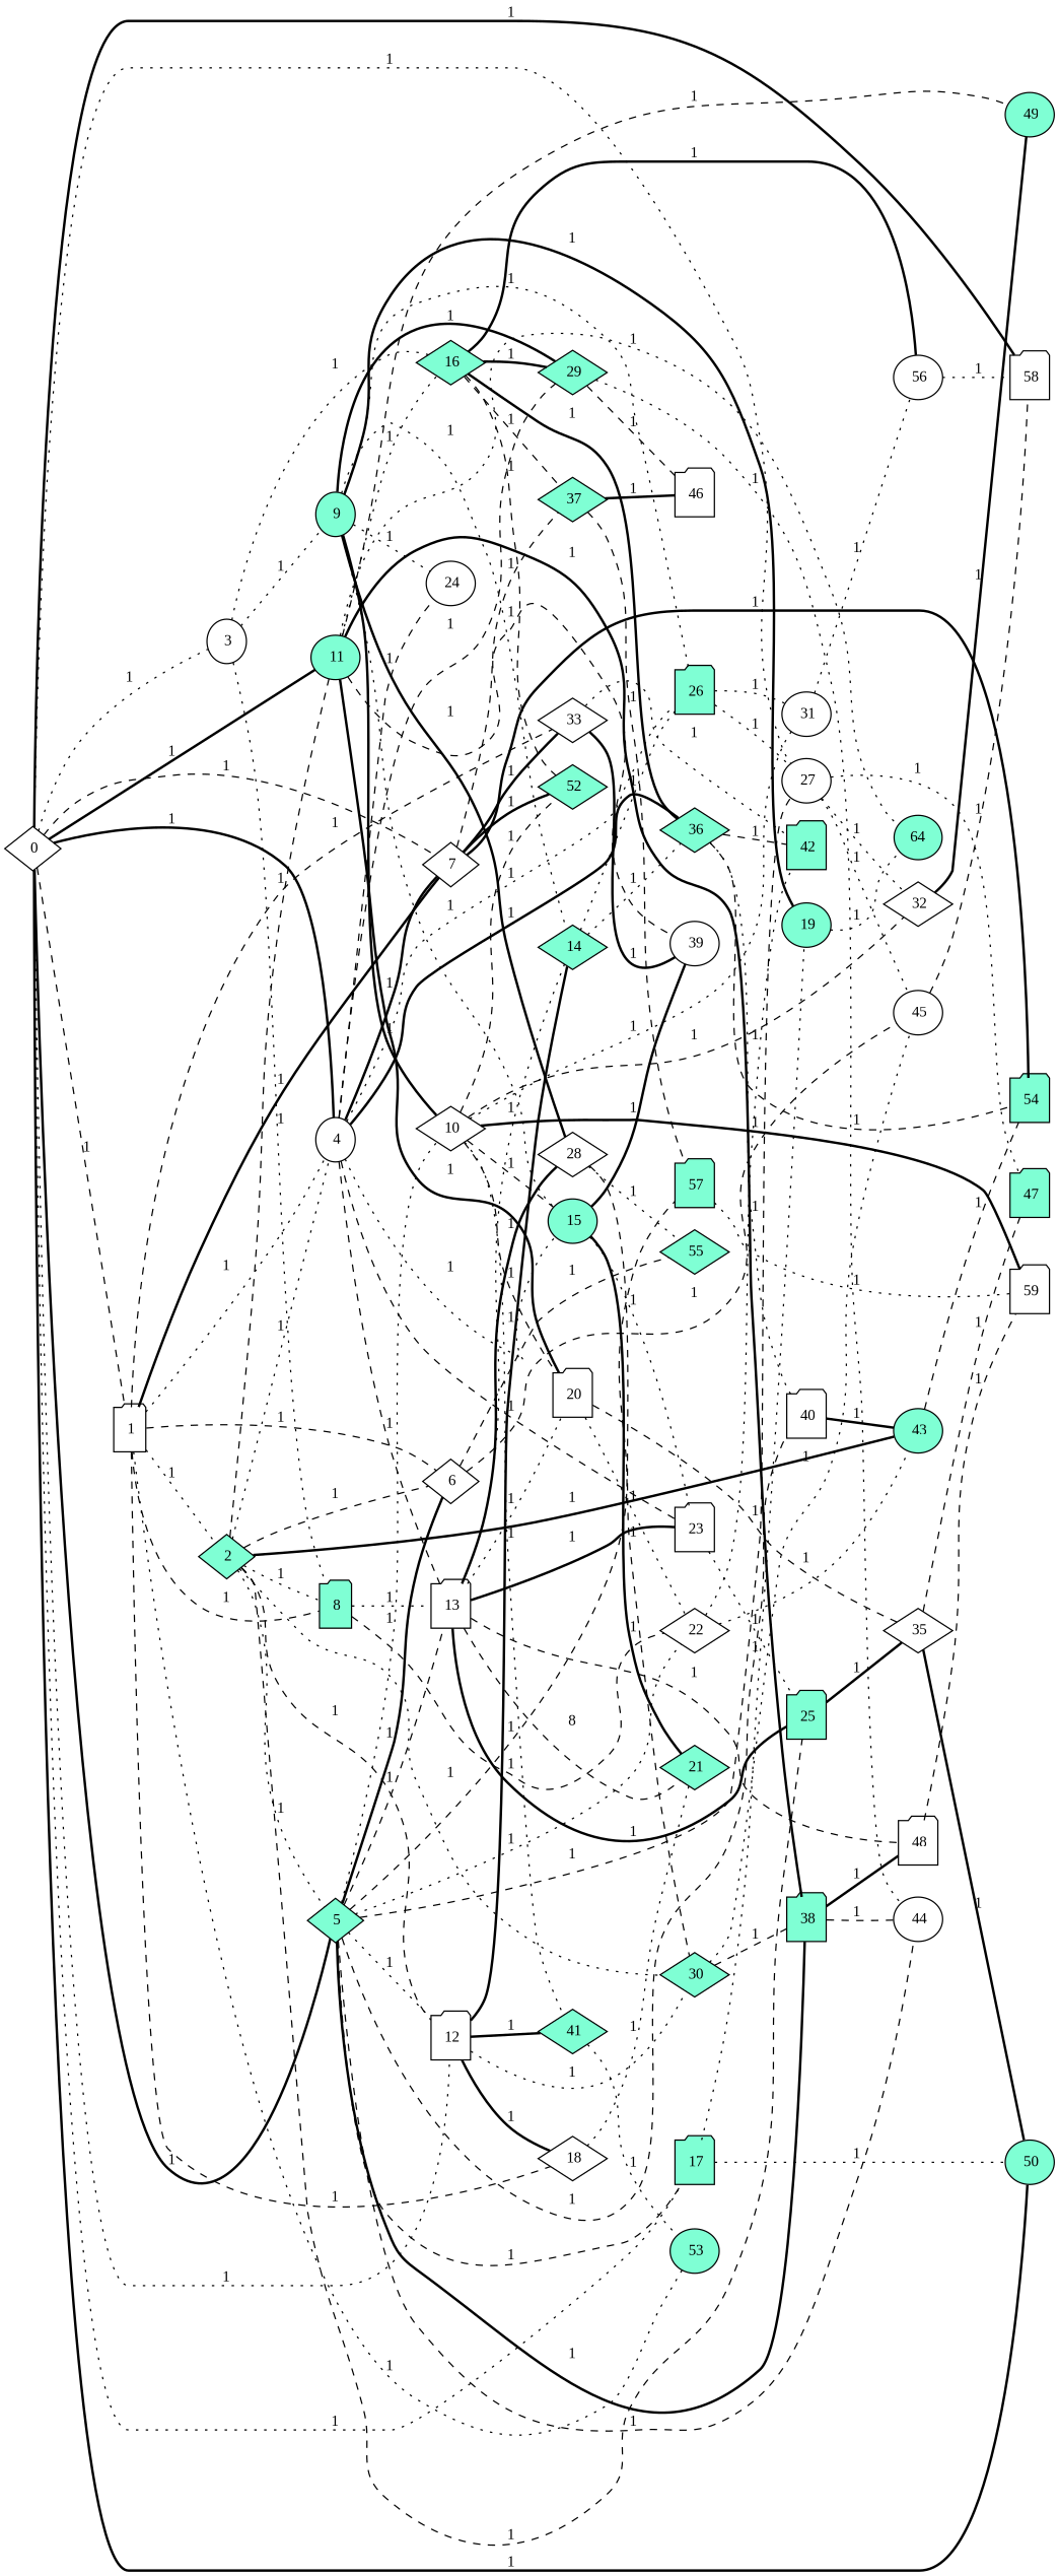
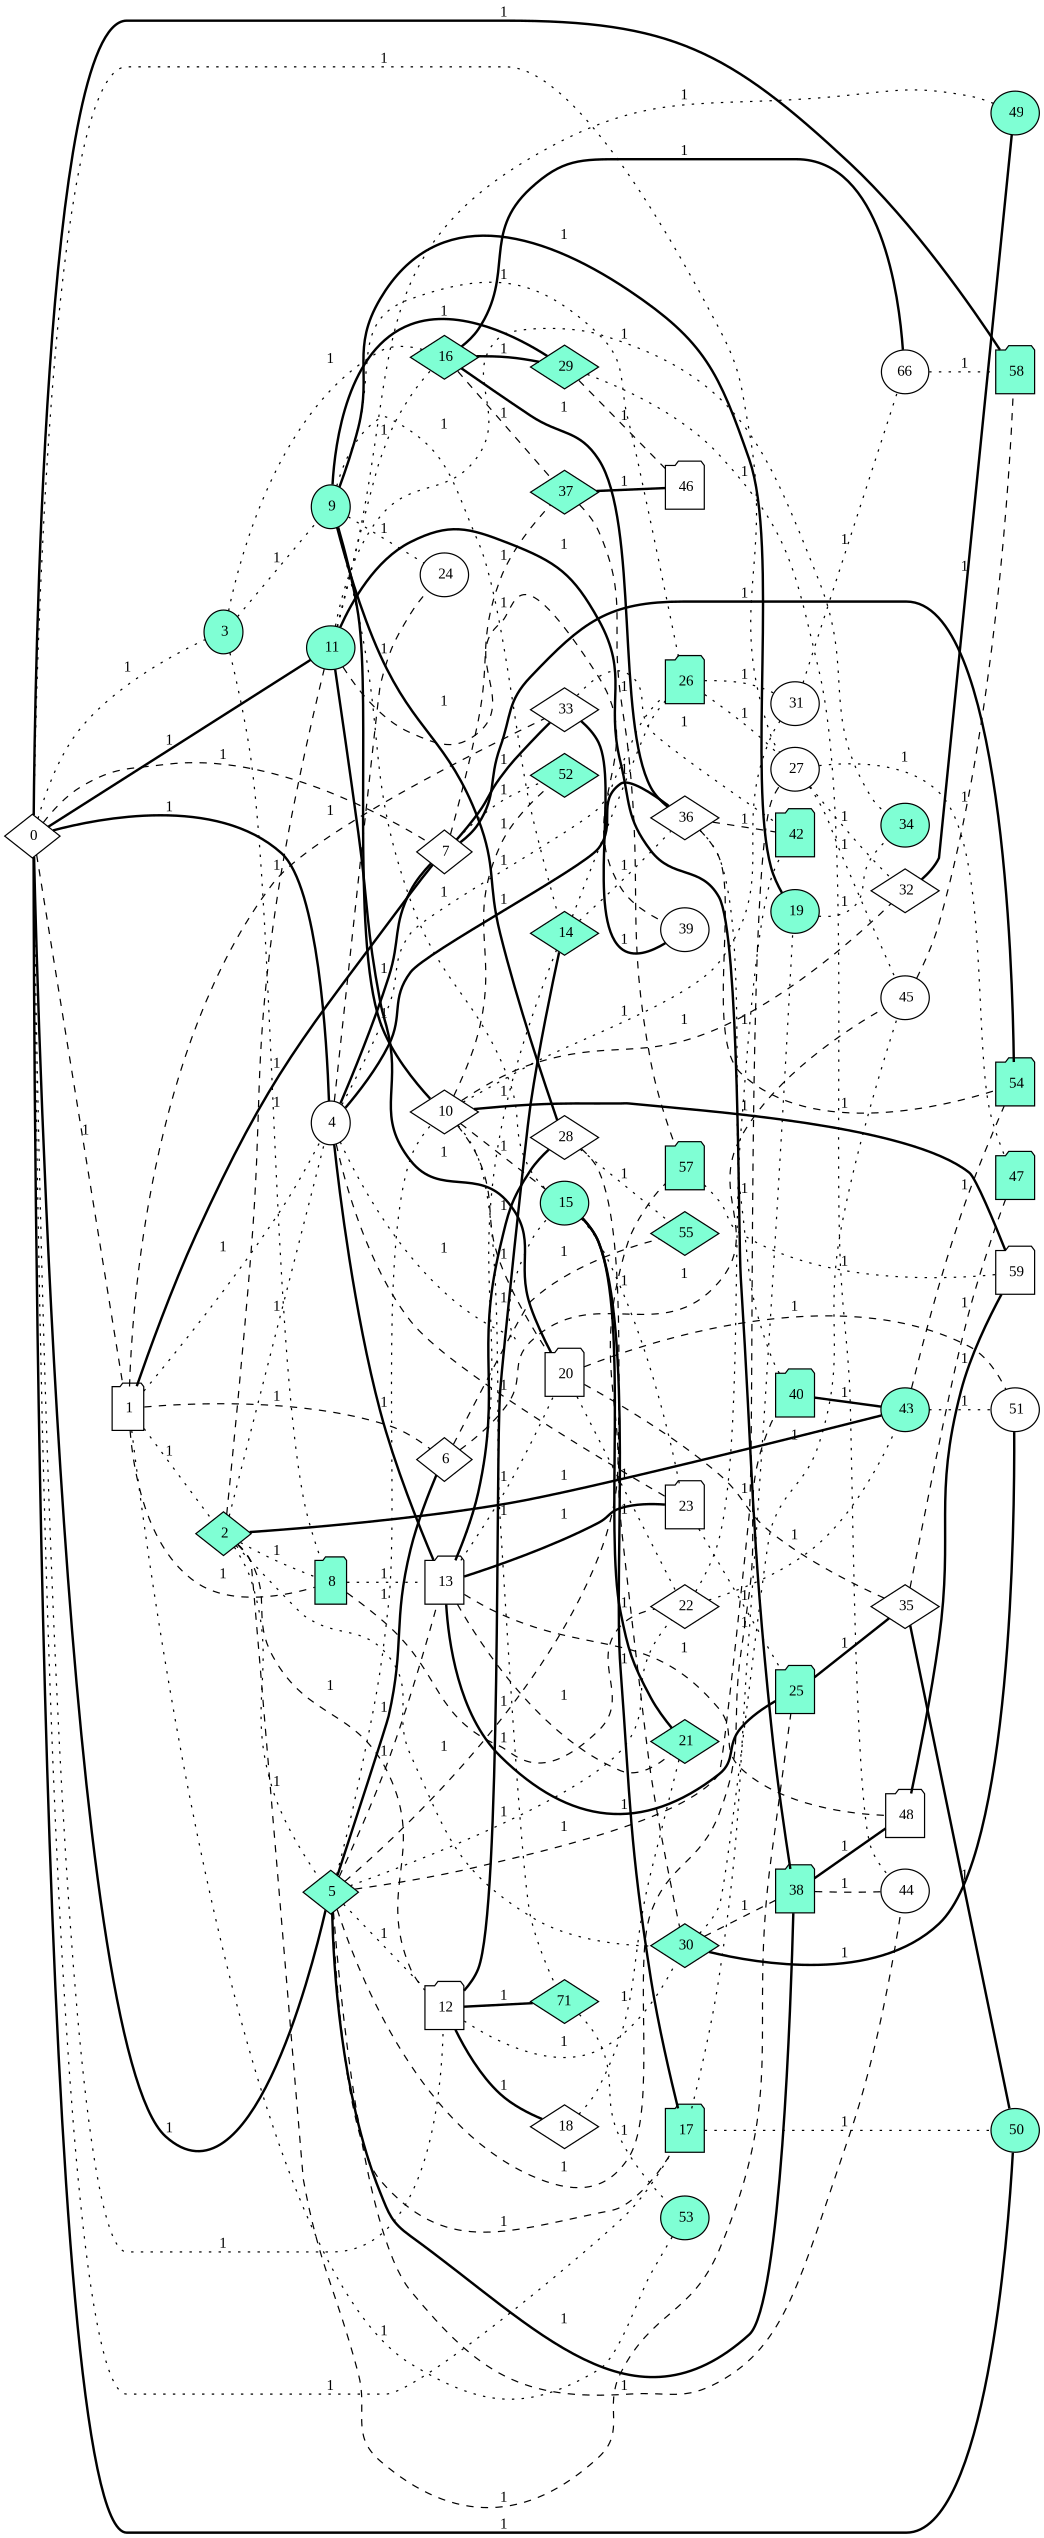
  graph {
    fixedsize="true;"
    fontname="Liberation Serif"
    rankdir=LR
    node [color=black fillcolor=aquamarine fontname="Liberation Serif" fontsize=12 hight=.12 shape=diamond style=filled]
    edge [fontname="Liberation Serif" fontsize=12 style=dotted]
    n1 [fillcolor=white label=" 0" width=.12]
    n2 [fillcolor=white label=" 1" shape=folder width=.12]
-   n3 [fillcolor=white label=" 3" shape=ellipse width=.12]
+   n3 [label=" 3" shape=ellipse width=.12]
    n4 [fillcolor=white label=" 4" shape=ellipse width=.12]
    n5 [label=" 5" width=.12]
    n6 [fillcolor=white label=" 7" width=.12]
    n7 [label=" 11" shape=ellipse width=.12]
    n8 [fillcolor=white label=" 12" shape=folder width=.12]
    n9 [label=" 17" shape=folder width=.12]
    n10 [fillcolor=white label=" 27" shape=ellipse width=.12]
    n11 [label=" 50" shape=ellipse width=.12]
-   n12 [fillcolor=white label=" 58" shape=folder width=.12]
+   n12 [label=" 58" shape=folder width=.12]
    n13 [label=" 2" width=.12]
    n14 [fillcolor=white label=" 6" width=.12]
    n15 [label=" 8" shape=folder width=.12]
    n16 [fillcolor=white label=" 18" width=.12]
    n17 [fillcolor=white label=" 33" width=.12]
    n18 [label=" 53" shape=ellipse width=.12]
    n19 [label=" 9" shape=ellipse width=.12]
    n20 [label=" 16" width=.12]
    n21 [fillcolor=white label=" 13" shape=folder width=.12]
    n22 [label=" 15" shape=ellipse width=.12]
    n23 [fillcolor=white label=" 23" shape=folder width=.12]
    n24 [fillcolor=white label=" 24" shape=ellipse width=.12]
    n25 [label=" 26" shape=folder width=.12]
    n26 [label=" 29" width=.12]
-   n27 [label=" 36" width=.12]
+   n27 [fillcolor=white label=" 36" width=.12]
    n28 [fillcolor=white label=" 10" width=.12]
    n29 [fillcolor=white label=" 22" width=.12]
    n30 [label=" 38" shape=folder width=.12]
-   n31 [fillcolor=white label=" 40" shape=folder width=.12]
+   n31 [label=" 40" shape=folder width=.12]
    n32 [fillcolor=white label=" 44" shape=ellipse width=.12]
    n33 [label=" 57" shape=folder width=.12]
    n34 [label=" 37" width=.12]
    n35 [label=" 52" width=.12]
    n36 [label=" 54" shape=folder width=.12]
    n37 [label=" 14" width=.12]
    n38 [label=" 19" shape=ellipse width=.12]
    n39 [fillcolor=white label=" 28" width=.12]
    n40 [fillcolor=white label=" 20" shape=folder width=.12]
-   n41 [label=64 shape=ellipse width=.12]
+   n41 [label=" 34" shape=ellipse width=.12]
    n42 [fillcolor=white label=" 39" shape=ellipse width=.12]
    n43 [label=" 49" shape=ellipse width=.12]
    n44 [label=" 30" width=.12]
-   n45 [label=" 41" width=.12]
+   n45 [label=71 width=.12]
    n46 [fillcolor=white label=" 45" shape=ellipse width=.12]
    n47 [fillcolor=white label=" 32" width=.12]
    n48 [label=" 47" shape=folder width=.12]
    n49 [label=" 25" shape=folder width=.12]
    n50 [label=" 43" shape=ellipse width=.12]
    n51 [label=" 55" width=.12]
    n52 [label=" 21" width=.12]
    n53 [label=" 42" shape=folder width=.12]
    n54 [fillcolor=white label=" 35" width=.12]
-   n56 [fillcolor=white label=" 56" shape=ellipse width=.12]
+   n55 [fillcolor=white label=" 51" shape=ellipse width=.12]
+   n56 [fillcolor=white label=66 shape=ellipse width=.12]
    n57 [fillcolor=white label=" 48" shape=folder width=.12]
    n58 [fillcolor=white label=" 31" shape=ellipse width=.12]
    n59 [fillcolor=white label=" 46" shape=folder width=.12]
    n60 [fillcolor=white label=" 59" shape=folder width=.12]
    n1 -- n2 [label=1 style=dashed]
    n1 -- n3 [label=1]
    n1 -- n4 [label=1 style=bold]
    n1 -- n5 [label=1 style=bold]
    n1 -- n6 [label=1 style=dashed]
    n1 -- n7 [label=1 style=bold]
    n1 -- n8 [label=1]
    n1 -- n9 [label=1]
    n1 -- n10 [label=1]
    n1 -- n11 [label=1 style=bold]
    n1 -- n12 [label=1 style=bold]
    n2 -- n4 [label=1]
    n2 -- n6 [label=1 style=bold]
    n2 -- n13 [label=1]
    n2 -- n14 [label=1 style=dashed]
    n2 -- n15 [label=1 style=dashed]
-   n2 -- n16 [label=1 style=dashed]
    n2 -- n17 [label=1 style=dashed]
    n2 -- n18 [label=1]
    n3 -- n15 [label=1]
    n3 -- n19 [label=1]
    n3 -- n20 [label=1]
    n4 -- n6 [label=1 style=bold]
-   n4 -- n21 [label=1 style=dashed]
+   n4 -- n21 [label=1 style=bold]
    n4 -- n22 [label=1]
    n4 -- n23 [label=1 style=dashed]
    n4 -- n24 [label=1 style=dashed]
    n4 -- n25 [label=1]
-   n4 -- n26 [label=1 style=dashed]
    n4 -- n27 [label=1 style=bold]
    n5 -- n8 [label=1]
    n5 -- n9 [label=1 style=dashed]
    n5 -- n10 [label=1 style=dashed]
    n5 -- n14 [label=1 style=bold]
    n5 -- n21 [label=1 style=dashed]
    n5 -- n28 [label=1]
    n5 -- n29 [label=1]
    n5 -- n30 [label=1 style=bold]
    n5 -- n31 [label=1 style=dashed]
    n5 -- n32 [label=1 style=dashed]
    n5 -- n33 [label=1 style=dashed]
    n6 -- n17 [label=1 style=bold]
    n6 -- n34 [label=1 style=dashed]
-   n6 -- n35 [label=1 style=bold]
+   n6 -- n35 [label=1]
    n6 -- n36 [label=1 style=bold]
    n7 -- n20 [label=1]
    n7 -- n30 [label=1 style=bold]
    n7 -- n40 [label=1 style=bold]
    n7 -- n41 [label=1]
    n7 -- n42 [label=1 style=dashed]
-   n7 -- n43 [label=1 style=dashed]
+   n7 -- n43 [label=1]
    n8 -- n16 [label=1 style=bold]
    n8 -- n37 [label=1 style=bold]
    n8 -- n44 [label=1]
    n8 -- n45 [label=1 style=bold]
    n9 -- n11 [label=1]
    n9 -- n38 [label=1]
    n10 -- n46 [label=1]
    n10 -- n47 [label=1]
    n10 -- n48 [label=1]
    n13 -- n4 [label=1]
    n13 -- n5 [label=1]
    n13 -- n7 [label=1 style=dashed]
    n13 -- n8 [label=1 style=dashed]
-   n13 -- n14 [label=1 style=dashed]
    n13 -- n15 [label=1]
    n13 -- n44 [label=1]
    n13 -- n49 [label=1 style=dashed]
    n13 -- n50 [label=1 style=bold]
    n14 -- n46 [label=1 style=dashed]
    n14 -- n51 [label=1 style=dashed]
    n15 -- n21 [label=1]
    n15 -- n29 [label=1 style=dashed]
    n16 -- n52 [label=1]
    n17 -- n42 [label=1 style=bold]
    n17 -- n53 [label=1]
    n19 -- n22 [label=1]
    n19 -- n24 [label=1]
    n19 -- n25 [label=1]
    n19 -- n26 [label=1 style=bold]
    n19 -- n28 [label=1 style=bold]
    n19 -- n37 [label=1]
    n19 -- n38 [label=1 style=bold]
    n19 -- n39 [label=1 style=bold]
    n20 -- n26 [label=1 style=bold]
    n20 -- n27 [label=1 style=bold]
    n20 -- n34 [label=1 style=dashed]
-   n20 -- n35 [label=1 style=dashed]
    n20 -- n56 [label=1 style=bold]
    n21 -- n23 [label=1 style=bold]
    n21 -- n37 [label=1]
    n21 -- n39 [label=1 style=bold]
    n21 -- n40 [label=1]
    n21 -- n49 [label=1 style=bold]
-   n21 -- n52 [label=8 style=dashed]
+   n21 -- n52 [label=1 style=dashed]
    n21 -- n57 [label=1 style=dashed]
-   n22 -- n42 [label=1 style=bold]
+   n22 -- n9 [label=1 style=bold]
    n22 -- n23 [label=1]
    n22 -- n52 [label=1 style=bold]
    n23 -- n49 [label=1]
    n25 -- n10 [label=1]
    n25 -- n58 [label=1]
    n26 -- n32 [label=1]
    n26 -- n59 [label=1 style=dashed]
    n27 -- n31 [label=1]
    n27 -- n36 [label=1 style=dashed]
    n27 -- n53 [label=1 style=dashed]
    n28 -- n22 [label=1 style=dashed]
    n28 -- n35 [label=1 style=dashed]
    n28 -- n40 [label=1 style=dashed]
    n28 -- n45 [label=1]
    n28 -- n47 [label=1 style=dashed]
    n28 -- n58 [label=1]
    n28 -- n60 [label=1 style=bold]
    n29 -- n50 [label=1]
    n29 -- n53 [label=1]
    n30 -- n32 [label=1 style=dashed]
    n30 -- n57 [label=1 style=bold]
    n31 -- n50 [label=1 style=bold]
    n33 -- n60 [label=1]
    n34 -- n33 [label=1 style=dashed]
    n34 -- n59 [label=1 style=bold]
    n37 -- n25 [label=1]
    n37 -- n27 [label=1]
    n38 -- n41 [label=1]
    n39 -- n44 [label=1 style=dashed]
    n39 -- n51 [label=1]
    n40 -- n29 [label=1]
    n40 -- n54 [label=1 style=dashed]
+   n40 -- n55 [label=1 style=dashed]
    n44 -- n30 [label=1 style=dashed]
    n44 -- n46 [label=1]
+   n44 -- n55 [label=1 style=bold]
    n45 -- n18 [label=1]
    n46 -- n12 [label=1 style=dashed]
    n47 -- n43 [label=1 style=bold]
    n49 -- n54 [label=1 style=bold]
    n50 -- n36 [label=1 style=dashed]
+   n50 -- n55 [label=1]
    n54 -- n11 [label=1 style=bold]
    n54 -- n48 [label=1 style=dashed]
    n56 -- n12 [label=1]
-   n57 -- n60 [label=1 style=dashed]
+   n57 -- n60 [label=1 style=bold]
    n58 -- n56 [label=1]
  }
